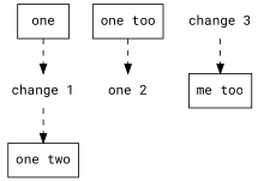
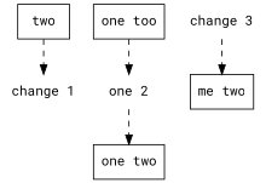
  digraph {
    fontname="Roboto Mono"
    node [fontname="Roboto Mono" shape=record]
    edge [fontname="Roboto Mono" style=dashed]
-   n1 [label=one]
+   n1 [label=two]
    n2 [label="change 1" shape=plaintext]
    n3 [label="one too"]
    n4 [label="one 2" shape=plaintext]
    n5 [label="one two"]
    n6 [label="change 3" shape=plaintext]
-   n7 [label="me too"]
+   n7 [label="me two"]
    n1 -> n2
    n3 -> n4
-   n2 -> n5
+   n4 -> n5
    n6 -> n7
  }
